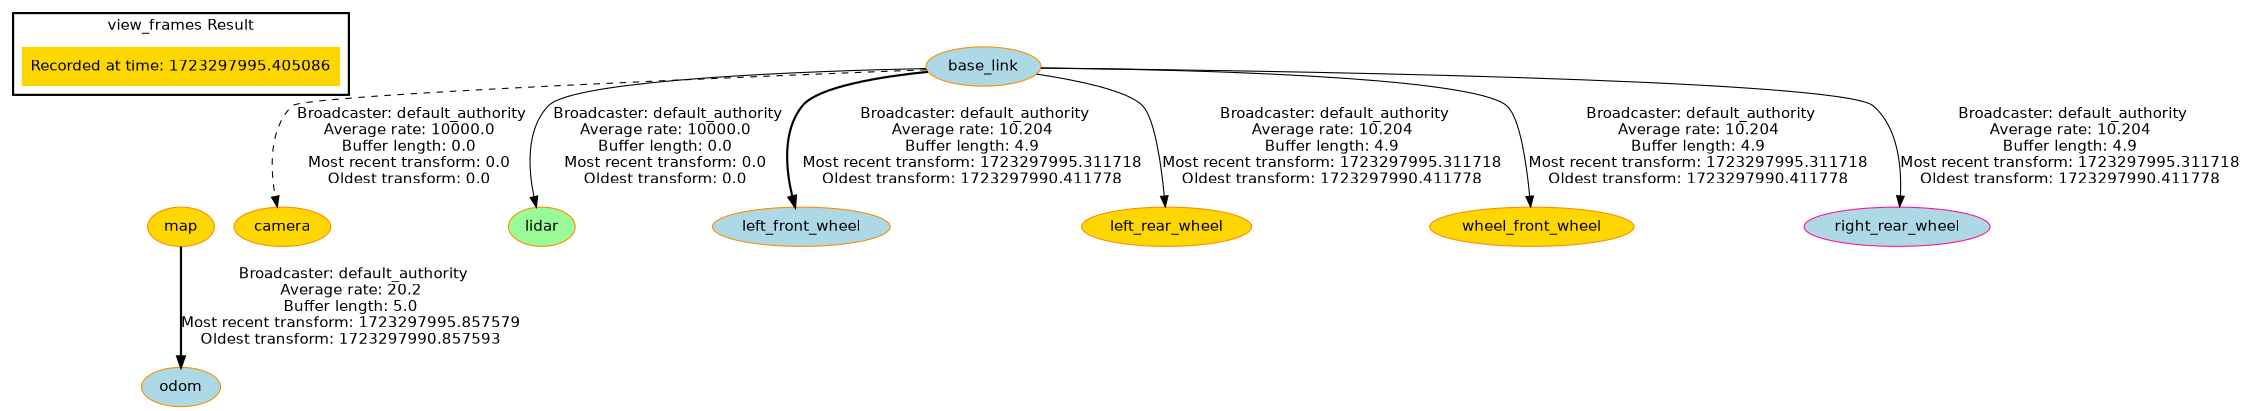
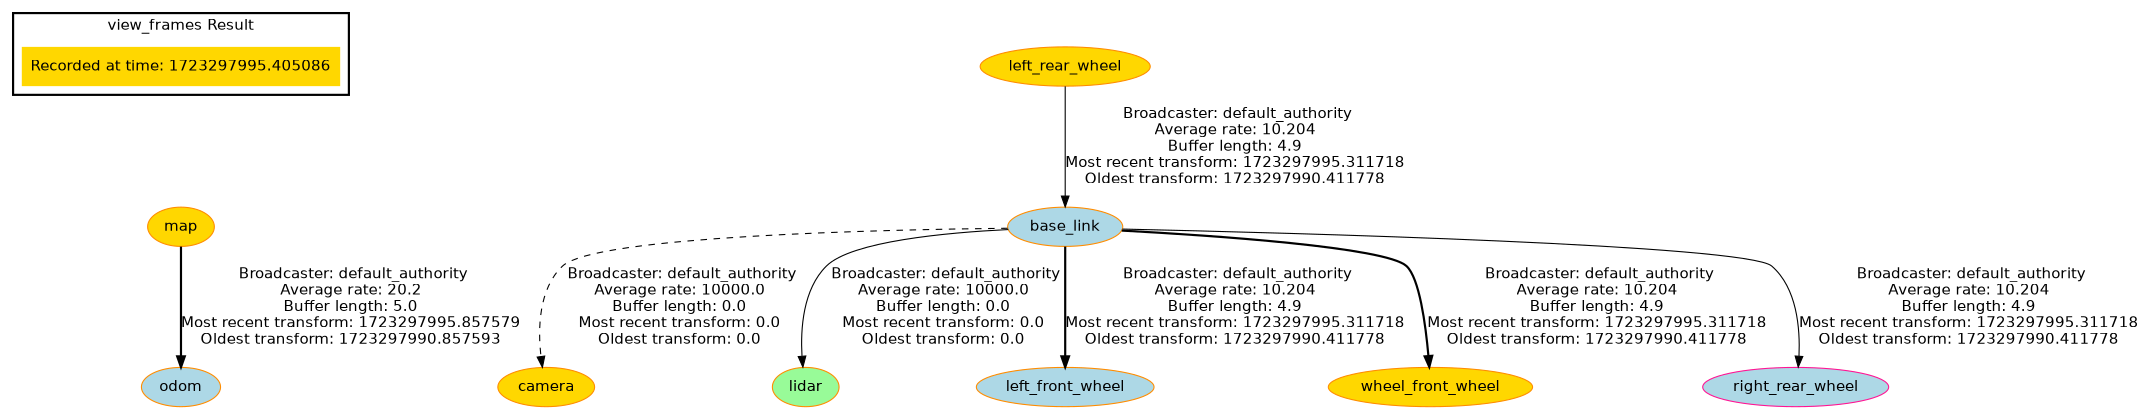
  digraph {
    fontname="DejaVu Sans"
    node [color=darkorange fillcolor=gold fontname="DejaVu Sans" style=filled]
    edge [fontname="DejaVu Sans" style=bold]
    "Recorded at time: 1723297995.405086" [shape=plaintext]
    map
    odom [fillcolor=lightblue]
    base_link [fillcolor=lightblue]
    camera
    lidar [fillcolor=palegreen]
    left_front_wheel [fillcolor=lightblue]
    left_rear_wheel
    n9 [label=wheel_front_wheel]
    right_rear_wheel [color=deeppink fillcolor=lightblue]
    subgraph cluster_1 {
      color=black
      label="view_frames Result"
      style=bold
      "Recorded at time: 1723297995.405086"
    }
    "Recorded at time: 1723297995.405086" -> map [style=invis]
    map -> odom [label=" Broadcaster: default_authority\nAverage rate: 20.2\nBuffer length: 5.0\nMost recent transform: 1723297995.857579\nOldest transform: 1723297990.857593\n"]
    base_link -> camera [label=" Broadcaster: default_authority\nAverage rate: 10000.0\nBuffer length: 0.0\nMost recent transform: 0.0\nOldest transform: 0.0\n" style=dashed]
    base_link -> lidar [label=" Broadcaster: default_authority\nAverage rate: 10000.0\nBuffer length: 0.0\nMost recent transform: 0.0\nOldest transform: 0.0\n" style=solid]
    base_link -> left_front_wheel [label=" Broadcaster: default_authority\nAverage rate: 10.204\nBuffer length: 4.9\nMost recent transform: 1723297995.311718\nOldest transform: 1723297990.411778\n"]
-   base_link -> left_rear_wheel [label=" Broadcaster: default_authority\nAverage rate: 10.204\nBuffer length: 4.9\nMost recent transform: 1723297995.311718\nOldest transform: 1723297990.411778\n" style=solid]
-   base_link -> n9 [label=" Broadcaster: default_authority\nAverage rate: 10.204\nBuffer length: 4.9\nMost recent transform: 1723297995.311718\nOldest transform: 1723297990.411778\n" style=solid]
+   left_rear_wheel -> base_link [label=" Broadcaster: default_authority\nAverage rate: 10.204\nBuffer length: 4.9\nMost recent transform: 1723297995.311718\nOldest transform: 1723297990.411778\n" style=solid]
+   base_link -> n9 [label=" Broadcaster: default_authority\nAverage rate: 10.204\nBuffer length: 4.9\nMost recent transform: 1723297995.311718\nOldest transform: 1723297990.411778\n"]
    base_link -> right_rear_wheel [label=" Broadcaster: default_authority\nAverage rate: 10.204\nBuffer length: 4.9\nMost recent transform: 1723297995.311718\nOldest transform: 1723297990.411778\n" style=solid]
  }
